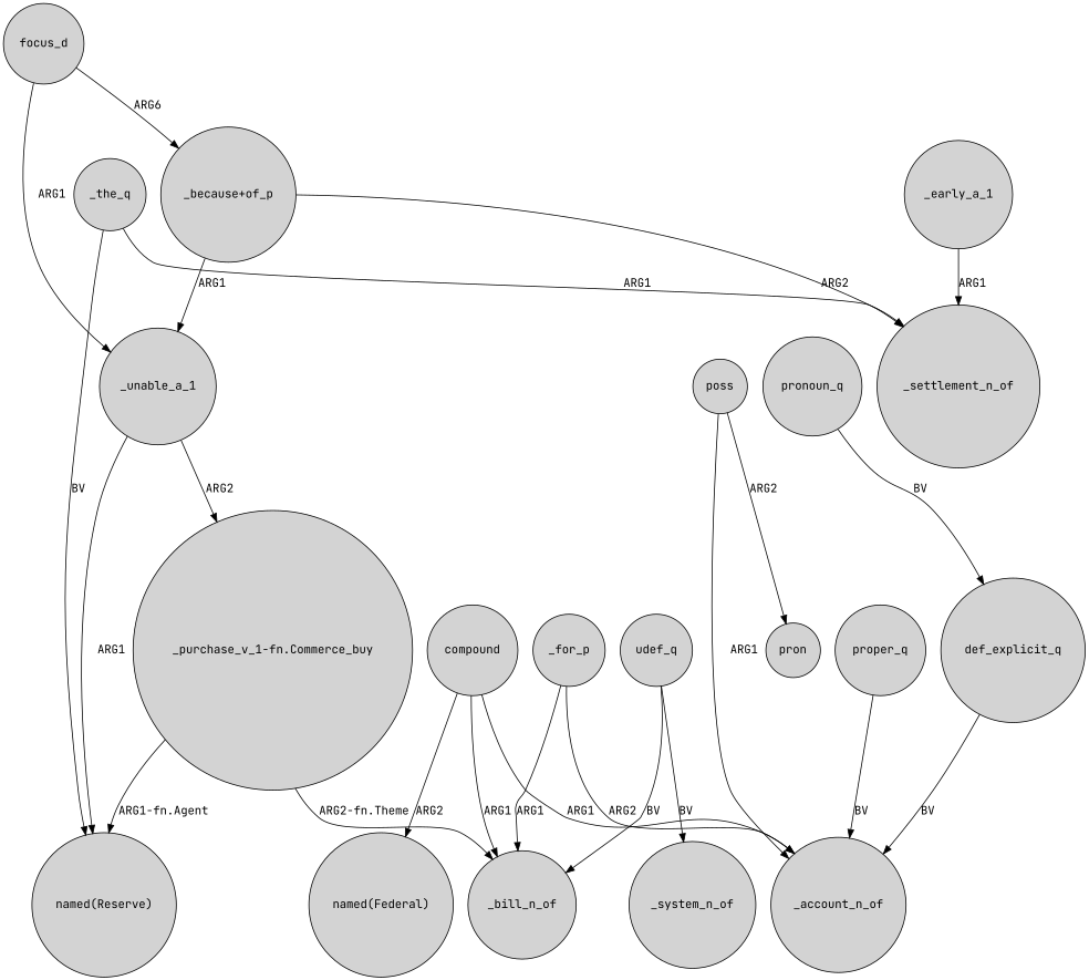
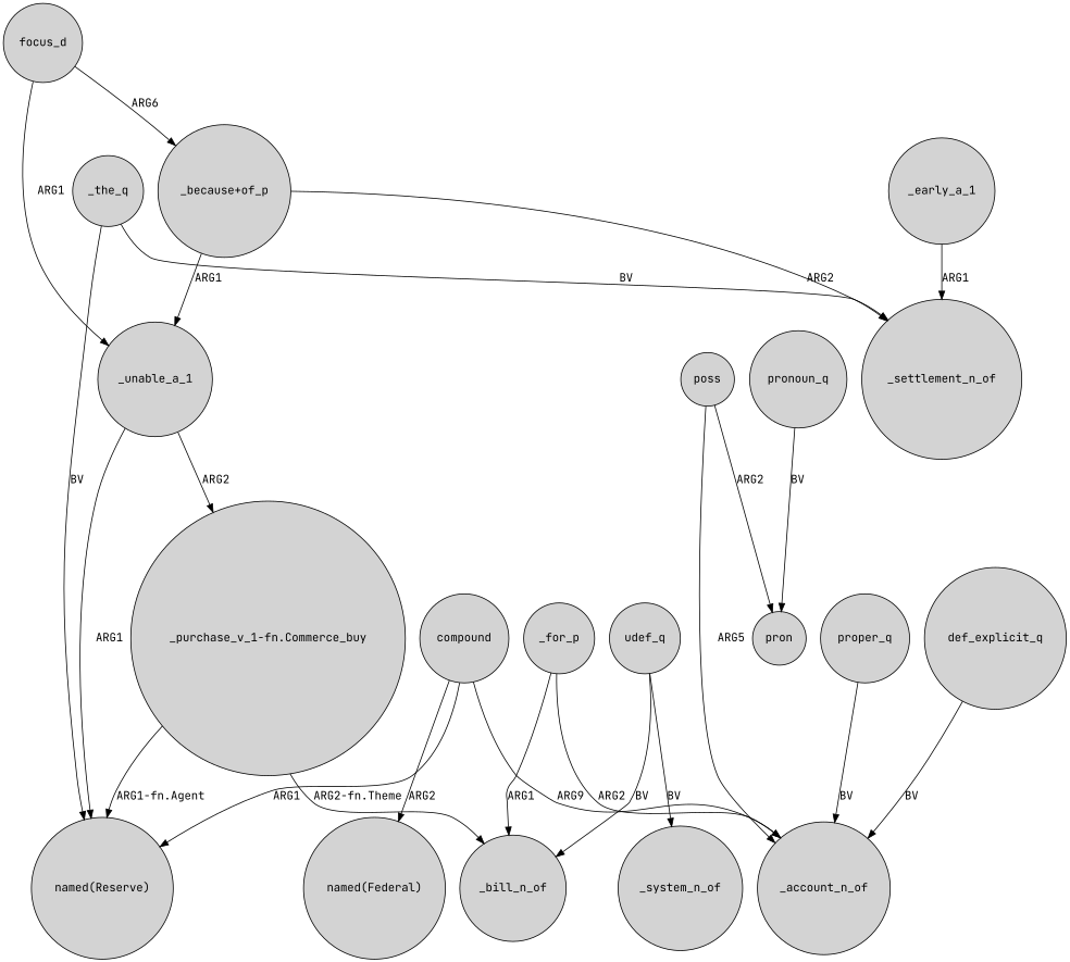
  digraph {
    fontname="JetBrains Mono"
    node [fontname="JetBrains Mono" shape=circle style=filled]
    edge [fontname="JetBrains Mono"]
    compound
    "named(Reserve)"
    _account_n_of
    "named(Federal)"
    poss
    pron
    "_purchase_v_1-fn.Commerce_buy"
    _bill_n_of
    _unable_a_1
    _the_q
    _settlement_n_of
    _for_p
    udef_q
    _system_n_of
    focus_d
    "_because+of_p"
    _early_a_1
    pronoun_q
    def_explicit_q
    proper_q
-   compound -> _bill_n_of [label=ARG1]
-   compound -> _account_n_of [label=ARG1]
+   compound -> "named(Reserve)" [label=ARG1]
+   compound -> _account_n_of [label=ARG9]
    compound -> "named(Federal)" [label=ARG2]
-   poss -> _account_n_of [label=ARG1]
+   poss -> _account_n_of [label=ARG5]
    poss -> pron [label=ARG2]
    "_purchase_v_1-fn.Commerce_buy" -> "named(Reserve)" [label="ARG1-fn.Agent"]
    "_purchase_v_1-fn.Commerce_buy" -> _bill_n_of [label="ARG2-fn.Theme"]
    _unable_a_1 -> "named(Reserve)" [label=ARG1]
    _unable_a_1 -> "_purchase_v_1-fn.Commerce_buy" [label=ARG2]
    _the_q -> "named(Reserve)" [label=BV]
-   _the_q -> _settlement_n_of [label=ARG1]
+   _the_q -> _settlement_n_of [label=BV]
    _for_p -> _account_n_of [label=ARG2]
    _for_p -> _bill_n_of [label=ARG1]
    udef_q -> _bill_n_of [label=BV]
    udef_q -> _system_n_of [label=BV]
    focus_d -> _unable_a_1 [label=ARG1]
    focus_d -> "_because+of_p" [label=ARG6]
    "_because+of_p" -> _unable_a_1 [label=ARG1]
    "_because+of_p" -> _settlement_n_of [label=ARG2]
    _early_a_1 -> _settlement_n_of [label=ARG1]
-   pronoun_q -> def_explicit_q [label=BV]
+   pronoun_q -> pron [label=BV]
    def_explicit_q -> _account_n_of [label=BV]
    proper_q -> _account_n_of [label=BV]
  }
